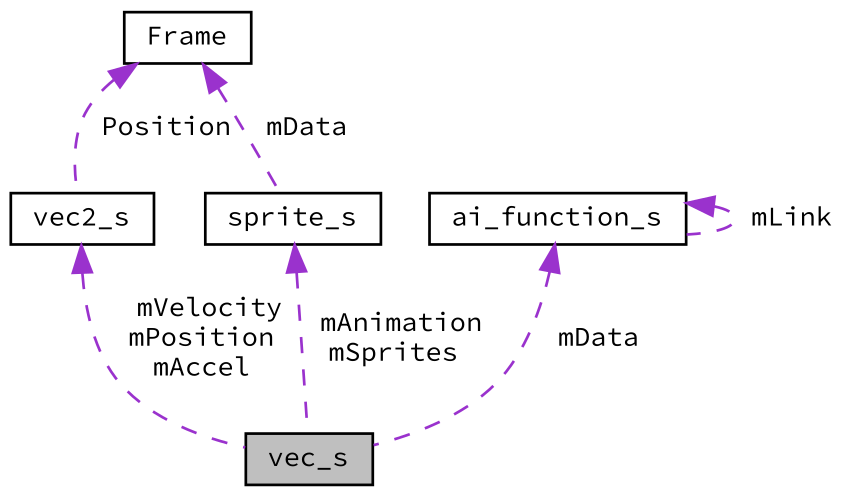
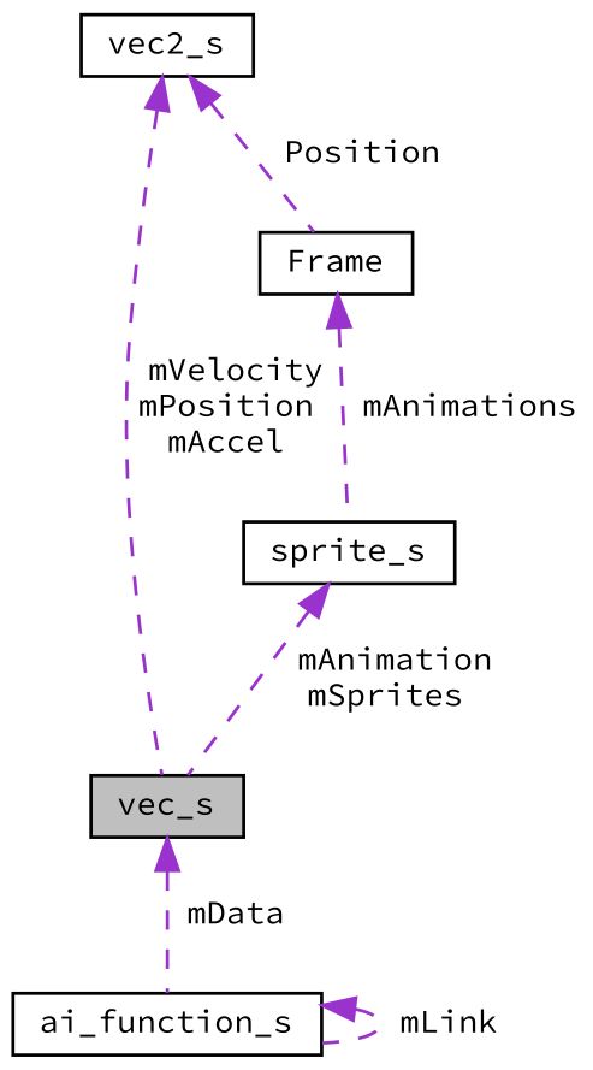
  digraph {
    fontname="Source Code Pro"
    node [color=black fillcolor=white fontname="Source Code Pro" fontsize=10 shape=record style=filled]
    edge [color=darkorchid3 dir=back fontname="Source Code Pro" fontsize=10 labelfontname=Helvetica labelfontsize=10 style=dashed]
    n1 [fillcolor=grey75 fontcolor=black height=0.2 label=vec_s width=0.4]
    n2 [height=0.2 label=vec2_s width=0.4]
    n3 [height=0.2 label=Frame width=0.4]
    n4 [height=0.2 label=sprite_s width=0.4]
    n5 [height=0.2 label=ai_function_s width=0.4]
    n2 -> n1 [label=" mVelocity\nmPosition\nmAccel"]
-   n3 -> n2 [label=" Position"]
-   n3 -> n4 [label=" mData"]
+   n2 -> n3 [label=" Position"]
+   n3 -> n4 [label=" mAnimations"]
    n4 -> n1 [label=" mAnimation\nmSprites"]
-   n5 -> n1 [label=" mData"]
+   n1 -> n5 [label=" mData"]
    n5 -> n5 [label=" mLink"]
  }
